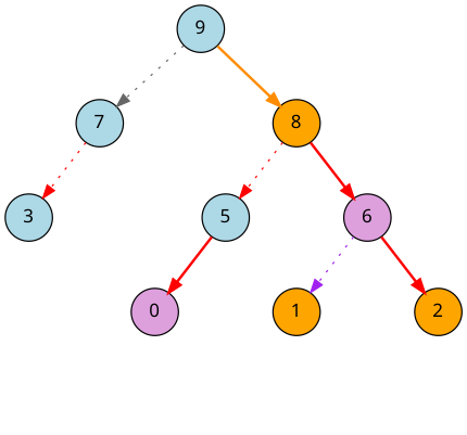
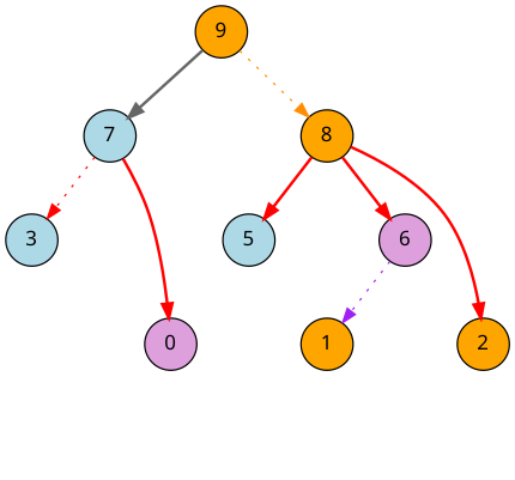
  digraph {
    fontname="Noto Sans"
    node [fontname="Noto Sans" shape=circle style=filled]
    edge [fontname="Noto Sans" style=invis weight=10]
-   n1 [fillcolor=lightblue label=9]
+   n1 [fillcolor=orange label=9]
    n2 [fillcolor=lightblue label=7]
    n3 [label="#" style=invis]
    n4 [fillcolor=orange label=8]
    n5 [fillcolor=lightblue label=3]
    n6 [label="#" style=invis]
    n7 [fillcolor=plum label=0]
    n8 [fillcolor=lightblue label=5]
    n9 [label="#" style=invis]
    n10 [fillcolor=plum label=6]
    n11 [label="#" style=invis]
    n12 [label="#" style=invis]
    n13 [label="#" style=invis]
    n14 [fillcolor=orange label=1]
    n15 [label="#" style=invis]
    n16 [fillcolor=orange label=2]
    n17 [label="#" style=invis]
    n18 [label="#" style=invis]
-   n1 -> n2 [color=gray40 style=dotted weight=""]
+   n1 -> n2 [color=gray40 style=bold weight=""]
    n1 -> n3
-   n1 -> n4 [color=darkorange style=bold weight=""]
+   n1 -> n4 [color=darkorange style=dotted weight=""]
    n2 -> n5 [color=red style=dotted weight=""]
    n2 -> n6
-   n8 -> n7 [color=red style=bold weight=""]
-   n4 -> n8 [color=red style=dotted weight=""]
+   n2 -> n7 [color=red style=bold weight=""]
+   n4 -> n8 [color=red style=bold weight=""]
    n4 -> n9
    n4 -> n10 [color=red style=bold weight=""]
    n5 -> n11
    n7 -> n12
    n8 -> n13
    n10 -> n14 [color=purple style=dotted weight=""]
    n10 -> n15
-   n10 -> n16 [color=red style=bold weight=""]
+   n4 -> n16 [color=red style=bold weight=""]
    n14 -> n17
    n16 -> n18
  }
